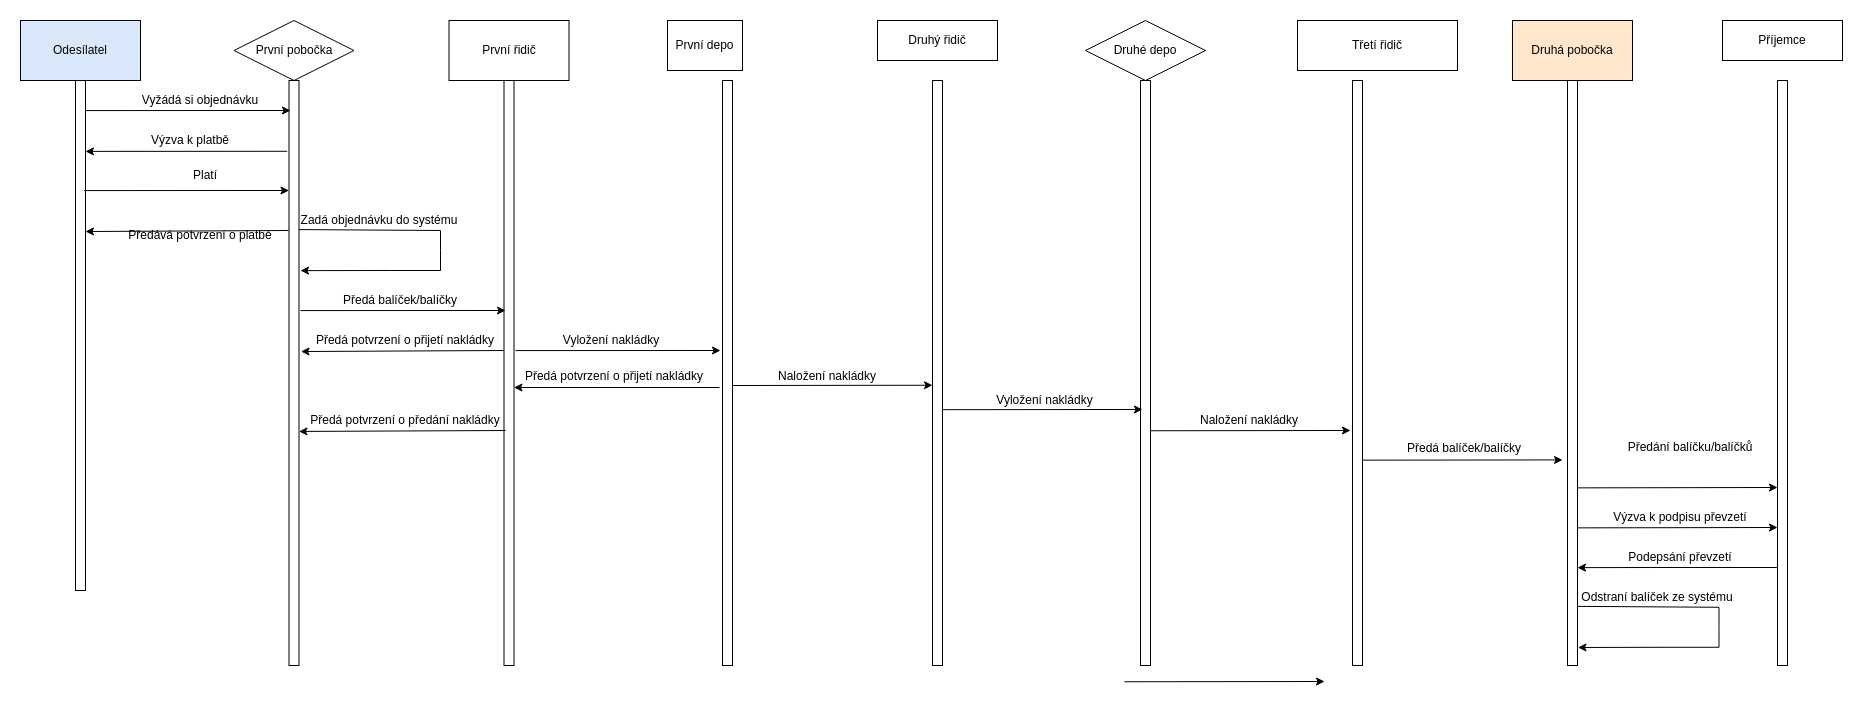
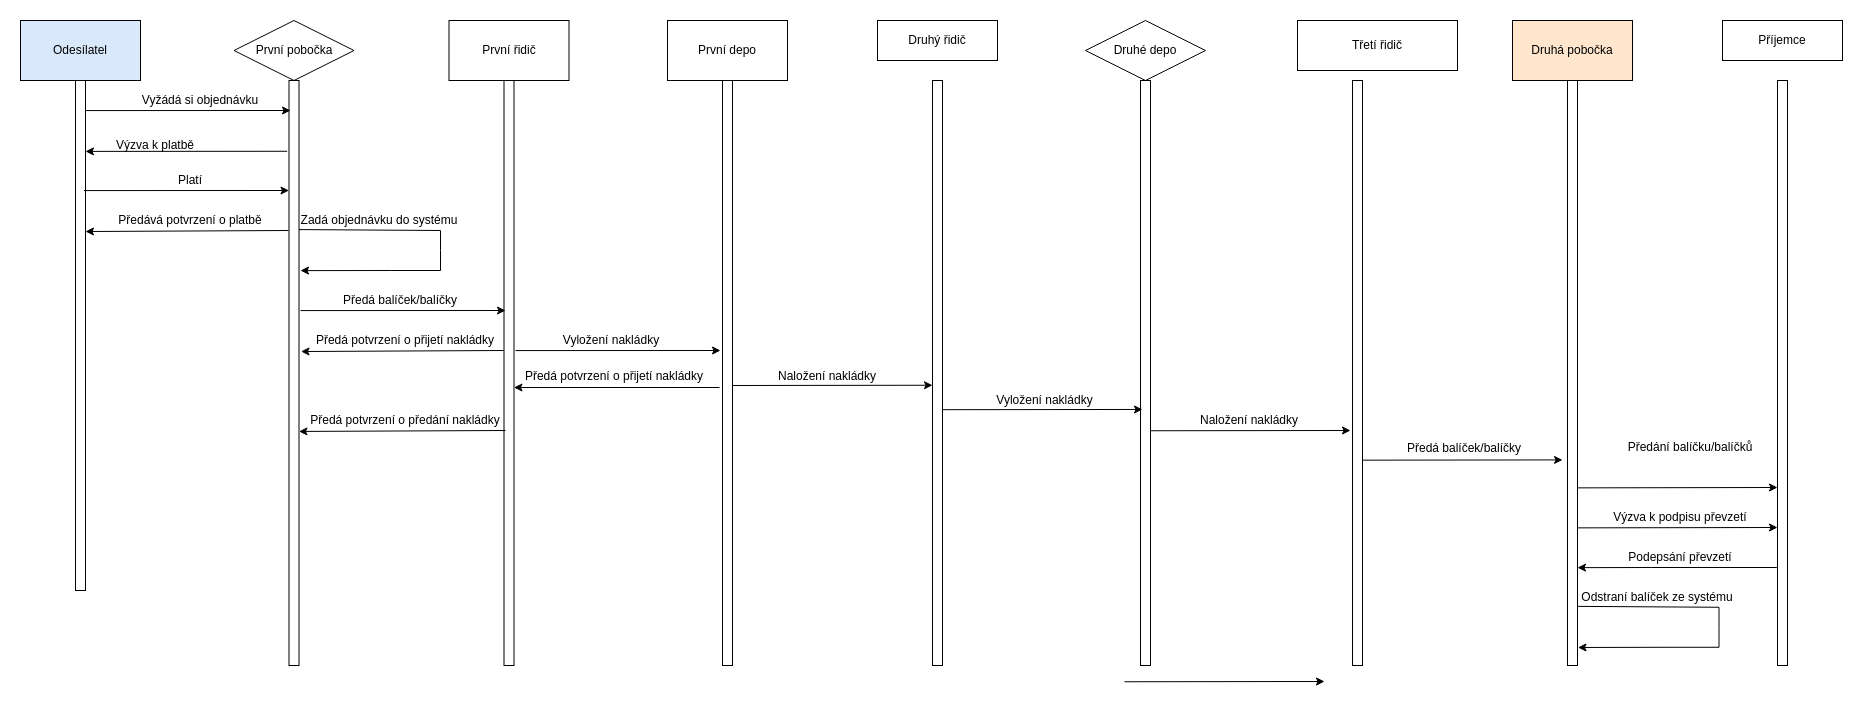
  <mxCell id="0" />
  <mxCell id="1" parent="0" />
  <mxCell id="2" value="Odesílatel" style="rounded=0;whiteSpace=wrap;html=1;fillColor=#dae8fc;" parent="1" vertex="1"><mxGeometry x="20" y="20" width="120" height="60" as="geometry" /></mxCell>
  <mxCell id="3" value="První pobočka" style="rhombus;whiteSpace=wrap;html=1;" parent="1" vertex="1"><mxGeometry x="233.5" y="20" width="120" height="60" as="geometry" /></mxCell>
  <mxCell id="4" value="První řidič" style="rounded=0;whiteSpace=wrap;html=1;" parent="1" vertex="1"><mxGeometry x="448.5" y="20" width="120" height="60" as="geometry" /></mxCell>
  <mxCell id="5" value="Příjemce" style="rounded=0;whiteSpace=wrap;html=1;" parent="1" vertex="1"><mxGeometry x="1722" y="20" width="120" height="40" as="geometry" /></mxCell>
  <mxCell id="6" value="" style="rounded=0;whiteSpace=wrap;html=1;" parent="1" vertex="1"><mxGeometry x="75" y="80" width="10" height="510" as="geometry" /></mxCell>
  <mxCell id="7" value="" style="rounded=0;whiteSpace=wrap;html=1;" parent="1" vertex="1"><mxGeometry x="288.5" y="80" width="10" height="585" as="geometry" /></mxCell>
  <mxCell id="8" value="" style="rounded=0;whiteSpace=wrap;html=1;" parent="1" vertex="1"><mxGeometry x="503.5" y="80" width="10" height="585" as="geometry" /></mxCell>
  <mxCell id="9" value="" style="rounded=0;whiteSpace=wrap;html=1;" parent="1" vertex="1"><mxGeometry x="1777" y="80" width="10" height="585" as="geometry" /></mxCell>
  <mxCell id="10" value="" style="endArrow=classic;html=1;rounded=0;exitX=1;exitY=0.059;exitDx=0;exitDy=0;exitPerimeter=0;" parent="1" source="6" edge="1"><mxGeometry width="50" height="50" relative="1" as="geometry"><mxPoint x="120" y="108" as="sourcePoint" /><mxPoint x="290" y="110" as="targetPoint" /></mxGeometry></mxCell>
  <mxCell id="11" value="Vyžádá si objednávku" style="text;html=1;strokeColor=none;fillColor=none;align=center;verticalAlign=middle;whiteSpace=wrap;rounded=0;" parent="1" vertex="1"><mxGeometry x="140" y="90" width="120" height="20" as="geometry" /></mxCell>
  <mxCell id="12" value="" style="endArrow=classic;html=1;rounded=0;exitX=1;exitY=0.059;exitDx=0;exitDy=0;exitPerimeter=0;" parent="1" edge="1"><mxGeometry width="50" height="50" relative="1" as="geometry"><mxPoint x="83.5" y="190.09" as="sourcePoint" /><mxPoint x="288.5" y="190" as="targetPoint" /></mxGeometry></mxCell>
  <mxCell id="13" value="Druhá pobočka" style="rounded=0;whiteSpace=wrap;html=1;fillColor=#ffe6cc;" parent="1" vertex="1"><mxGeometry x="1512" y="20" width="120" height="60" as="geometry" /></mxCell>
  <mxCell id="14" value="" style="endArrow=classic;html=1;rounded=0;exitX=-0.183;exitY=0.121;exitDx=0;exitDy=0;exitPerimeter=0;entryX=1;entryY=0.139;entryDx=0;entryDy=0;entryPerimeter=0;" parent="1" source="7" target="6" edge="1"><mxGeometry width="50" height="50" relative="1" as="geometry"><mxPoint x="260" y="160" as="sourcePoint" /><mxPoint x="100" y="152" as="targetPoint" /></mxGeometry></mxCell>
- <mxCell id="15" value="Výzva k platbě" style="text;html=1;strokeColor=none;fillColor=none;align=center;verticalAlign=middle;whiteSpace=wrap;rounded=0;" parent="1" vertex="1"><mxGeometry x="140" y="130" width="100" height="20" as="geometry" /></mxCell>
- <mxCell id="16" value="Platí" style="text;html=1;strokeColor=none;fillColor=none;align=center;verticalAlign=middle;whiteSpace=wrap;rounded=0;" parent="1" vertex="1"><mxGeometry x="155" y="165" width="100" height="20" as="geometry" /></mxCell>
+ <mxCell id="15" value="Výzva k platbě" style="text;html=1;strokeColor=none;fillColor=none;align=center;verticalAlign=middle;whiteSpace=wrap;rounded=0;" parent="1" vertex="1"><mxGeometry x="105" y="135" width="100" height="20" as="geometry" /></mxCell>
+ <mxCell id="16" value="Platí" style="text;html=1;strokeColor=none;fillColor=none;align=center;verticalAlign=middle;whiteSpace=wrap;rounded=0;" parent="1" vertex="1"><mxGeometry x="140" y="170" width="100" height="20" as="geometry" /></mxCell>
  <mxCell id="17" value="" style="endArrow=classic;html=1;rounded=0;exitX=-0.05;exitY=0.137;exitDx=0;exitDy=0;exitPerimeter=0;entryX=1;entryY=0.139;entryDx=0;entryDy=0;entryPerimeter=0;" parent="1" edge="1"><mxGeometry width="50" height="50" relative="1" as="geometry"><mxPoint x="288" y="230" as="sourcePoint" /><mxPoint x="85" y="231.02" as="targetPoint" /></mxGeometry></mxCell>
- <mxCell id="18" value="Předává potvrzení o platbě" style="text;html=1;strokeColor=none;fillColor=none;align=center;verticalAlign=middle;whiteSpace=wrap;rounded=0;" parent="1" vertex="1"><mxGeometry x="120" y="225" width="160" height="20" as="geometry" /></mxCell>
+ <mxCell id="18" value="Předává potvrzení o platbě" style="text;html=1;strokeColor=none;fillColor=none;align=center;verticalAlign=middle;whiteSpace=wrap;rounded=0;" parent="1" vertex="1"><mxGeometry x="110" y="210" width="160" height="20" as="geometry" /></mxCell>
  <mxCell id="19" value="" style="endArrow=classic;html=1;rounded=0;exitX=1;exitY=0.059;exitDx=0;exitDy=0;exitPerimeter=0;entryX=1.15;entryY=0.325;entryDx=0;entryDy=0;entryPerimeter=0;" parent="1" target="7" edge="1"><mxGeometry width="50" height="50" relative="1" as="geometry"><mxPoint x="298.5" y="229.09" as="sourcePoint" /><mxPoint x="340" y="270" as="targetPoint" /><Array as="points"><mxPoint x="440" y="230" /><mxPoint x="440" y="250" /><mxPoint x="440" y="270" /><mxPoint x="390" y="270" /></Array></mxGeometry></mxCell>
  <mxCell id="20" value="Zadá objednávku do systému" style="text;html=1;strokeColor=none;fillColor=none;align=center;verticalAlign=middle;whiteSpace=wrap;rounded=0;" parent="1" vertex="1"><mxGeometry x="298.5" y="210" width="160" height="20" as="geometry" /></mxCell>
  <mxCell id="21" value="" style="endArrow=classic;html=1;rounded=0;exitX=1;exitY=0.059;exitDx=0;exitDy=0;exitPerimeter=0;" parent="1" edge="1"><mxGeometry width="50" height="50" relative="1" as="geometry"><mxPoint x="300" y="310.09" as="sourcePoint" /><mxPoint x="505" y="310" as="targetPoint" /></mxGeometry></mxCell>
  <mxCell id="22" value="Předá balíček/balíčky" style="text;html=1;strokeColor=none;fillColor=none;align=center;verticalAlign=middle;whiteSpace=wrap;rounded=0;" parent="1" vertex="1"><mxGeometry x="330" y="290" width="140" height="20" as="geometry" /></mxCell>
  <mxCell id="23" value="" style="endArrow=classic;html=1;rounded=0;exitX=-0.05;exitY=0.137;exitDx=0;exitDy=0;exitPerimeter=0;entryX=1;entryY=0.139;entryDx=0;entryDy=0;entryPerimeter=0;" parent="1" edge="1"><mxGeometry width="50" height="50" relative="1" as="geometry"><mxPoint x="503.5" y="350" as="sourcePoint" /><mxPoint x="300.5" y="351.02" as="targetPoint" /></mxGeometry></mxCell>
  <mxCell id="24" value="Předá potvrzení o přijetí nakládky" style="text;html=1;strokeColor=none;fillColor=none;align=center;verticalAlign=middle;whiteSpace=wrap;rounded=0;" parent="1" vertex="1"><mxGeometry x="310" y="330" width="190" height="20" as="geometry" /></mxCell>
  <mxCell id="25" value="" style="rounded=0;whiteSpace=wrap;html=1;" parent="1" vertex="1"><mxGeometry x="1567" y="80" width="10" height="585" as="geometry" /></mxCell>
  <mxCell id="26" value="Vyložení nakládky" style="text;html=1;strokeColor=none;fillColor=none;align=center;verticalAlign=middle;whiteSpace=wrap;rounded=0;" parent="1" vertex="1"><mxGeometry x="516" y="330" width="190" height="20" as="geometry" /></mxCell>
  <mxCell id="27" value="Předá potvrzení o přijetí nakládky" style="text;html=1;strokeColor=none;fillColor=none;align=center;verticalAlign=middle;whiteSpace=wrap;rounded=0;" parent="1" vertex="1"><mxGeometry x="519" y="366" width="190" height="20" as="geometry" /></mxCell>
  <mxCell id="28" value="" style="endArrow=classic;html=1;rounded=0;exitX=1;exitY=0.059;exitDx=0;exitDy=0;exitPerimeter=0;entryX=1.05;entryY=0.373;entryDx=0;entryDy=0;entryPerimeter=0;" parent="1" edge="1"><mxGeometry width="50" height="50" relative="1" as="geometry"><mxPoint x="1577" y="605.86" as="sourcePoint" /><mxPoint x="1577.5" y="647" as="targetPoint" /><Array as="points"><mxPoint x="1718.5" y="606.77" /><mxPoint x="1718.5" y="626.77" /><mxPoint x="1718.5" y="646.77" /><mxPoint x="1668.5" y="646.77" /></Array></mxGeometry></mxCell>
  <mxCell id="29" value="" style="endArrow=classic;html=1;rounded=0;entryX=1;entryY=0.139;entryDx=0;entryDy=0;entryPerimeter=0;exitX=1;exitY=1;exitDx=0;exitDy=0;" parent="1" source="30" edge="1"><mxGeometry width="50" height="50" relative="1" as="geometry"><mxPoint x="480" y="440" as="sourcePoint" /><mxPoint x="298.5" y="430.94" as="targetPoint" /></mxGeometry></mxCell>
  <mxCell id="30" value="Předá potvrzení o předání nakládky" style="text;html=1;strokeColor=none;fillColor=none;align=center;verticalAlign=middle;whiteSpace=wrap;rounded=0;" parent="1" vertex="1"><mxGeometry x="305" y="410" width="200" height="20" as="geometry" /></mxCell>
  <mxCell id="31" value="Odstraní balíček ze systému" style="text;html=1;strokeColor=none;fillColor=none;align=center;verticalAlign=middle;whiteSpace=wrap;rounded=0;" parent="1" vertex="1"><mxGeometry x="1577" y="587" width="160" height="20" as="geometry" /></mxCell>
  <mxCell id="32" value="" style="endArrow=classic;html=1;rounded=0;exitX=0.99;exitY=0.687;exitDx=0;exitDy=0;exitPerimeter=0;" parent="1" edge="1"><mxGeometry width="50" height="50" relative="1" as="geometry"><mxPoint x="1576.9" y="487.37" as="sourcePoint" /><mxPoint x="1777" y="487" as="targetPoint" /></mxGeometry></mxCell>
  <mxCell id="33" value="Předání balíčku/balíčků" style="text;html=1;strokeColor=none;fillColor=none;align=center;verticalAlign=middle;whiteSpace=wrap;rounded=0;" parent="1" vertex="1"><mxGeometry x="1619.5" y="437" width="140" height="20" as="geometry" /></mxCell>
  <mxCell id="34" value="Podepsání převzetí" style="text;html=1;strokeColor=none;fillColor=none;align=center;verticalAlign=middle;whiteSpace=wrap;rounded=0;" parent="1" vertex="1"><mxGeometry x="1594.5" y="547" width="170" height="20" as="geometry" /></mxCell>
  <mxCell id="35" value="" style="endArrow=classic;html=1;rounded=0;exitX=-0.05;exitY=0.137;exitDx=0;exitDy=0;exitPerimeter=0;entryX=1.067;entryY=0.765;entryDx=0;entryDy=0;entryPerimeter=0;" parent="1" edge="1"><mxGeometry width="50" height="50" relative="1" as="geometry"><mxPoint x="1776.33" y="567" as="sourcePoint" /><mxPoint x="1577" y="567.15" as="targetPoint" /><Array as="points"><mxPoint x="1651.33" y="567" /></Array></mxGeometry></mxCell>
  <mxCell id="36" value="" style="endArrow=classic;html=1;rounded=0;exitX=0.99;exitY=0.687;exitDx=0;exitDy=0;exitPerimeter=0;" parent="1" edge="1"><mxGeometry width="50" height="50" relative="1" as="geometry"><mxPoint x="1576.9" y="527.37" as="sourcePoint" /><mxPoint x="1777" y="527" as="targetPoint" /></mxGeometry></mxCell>
  <mxCell id="37" value="Výzva k podpisu převzetí" style="text;html=1;strokeColor=none;fillColor=none;align=center;verticalAlign=middle;whiteSpace=wrap;rounded=0;" parent="1" vertex="1"><mxGeometry x="1594.5" y="507" width="170" height="20" as="geometry" /></mxCell>
  <mxCell id="38" value="Druhý řidič" style="rounded=0;whiteSpace=wrap;html=1;" vertex="1" parent="1"><mxGeometry x="877" y="20" width="120" height="40" as="geometry" /></mxCell>
  <mxCell id="39" value="" style="rounded=0;whiteSpace=wrap;html=1;" vertex="1" parent="1"><mxGeometry x="932" y="80" width="10" height="585" as="geometry" /></mxCell>
- <mxCell id="40" value="První depo" style="rounded=0;whiteSpace=wrap;html=1;" vertex="1" parent="1"><mxGeometry x="667" y="20" width="75" height="50" as="geometry" /></mxCell>
+ <mxCell id="40" value="První depo" style="rounded=0;whiteSpace=wrap;html=1;" vertex="1" parent="1"><mxGeometry x="667" y="20" width="120" height="60" as="geometry" /></mxCell>
  <mxCell id="41" value="" style="rounded=0;whiteSpace=wrap;html=1;" vertex="1" parent="1"><mxGeometry x="722" y="80" width="10" height="585" as="geometry" /></mxCell>
  <mxCell id="42" value="Druhé depo" style="rhombus;whiteSpace=wrap;html=1;" vertex="1" parent="1"><mxGeometry x="1085" y="20" width="120" height="60" as="geometry" /></mxCell>
  <mxCell id="43" value="" style="rounded=0;whiteSpace=wrap;html=1;" vertex="1" parent="1"><mxGeometry x="1140" y="80" width="10" height="585" as="geometry" /></mxCell>
  <mxCell id="44" value="" style="endArrow=classic;html=1;rounded=0;exitX=1;exitY=0.059;exitDx=0;exitDy=0;exitPerimeter=0;" edge="1" parent="1"><mxGeometry width="50" height="50" relative="1" as="geometry"><mxPoint x="515" y="350.09" as="sourcePoint" /><mxPoint x="720" y="350" as="targetPoint" /></mxGeometry></mxCell>
  <mxCell id="45" value="" style="endArrow=classic;html=1;rounded=0;entryX=1;entryY=0.139;entryDx=0;entryDy=0;entryPerimeter=0;" edge="1" parent="1"><mxGeometry width="50" height="50" relative="1" as="geometry"><mxPoint x="719" y="387" as="sourcePoint" /><mxPoint x="513.5" y="387.02" as="targetPoint" /></mxGeometry></mxCell>
  <mxCell id="46" value="" style="endArrow=classic;html=1;rounded=0;" edge="1" parent="1"><mxGeometry width="50" height="50" relative="1" as="geometry"><mxPoint x="732" y="385" as="sourcePoint" /><mxPoint x="932" y="384.75" as="targetPoint" /></mxGeometry></mxCell>
  <mxCell id="47" value="Naložení nakládky" style="text;html=1;strokeColor=none;fillColor=none;align=center;verticalAlign=middle;whiteSpace=wrap;rounded=0;" vertex="1" parent="1"><mxGeometry x="732" y="366" width="190" height="20" as="geometry" /></mxCell>
  <mxCell id="48" value="" style="endArrow=classic;html=1;rounded=0;" edge="1" parent="1"><mxGeometry width="50" height="50" relative="1" as="geometry"><mxPoint x="942" y="409.2" as="sourcePoint" /><mxPoint x="1142" y="408.95" as="targetPoint" /></mxGeometry></mxCell>
  <mxCell id="49" value="Vyložení nakládky" style="text;html=1;strokeColor=none;fillColor=none;align=center;verticalAlign=middle;whiteSpace=wrap;rounded=0;" vertex="1" parent="1"><mxGeometry x="987" y="390" width="115" height="20" as="geometry" /></mxCell>
  <mxCell id="50" value="Třetí řidič" style="rounded=0;whiteSpace=wrap;html=1;" vertex="1" parent="1"><mxGeometry x="1297" y="20" width="160" height="50" as="geometry" /></mxCell>
  <mxCell id="51" value="" style="rounded=0;whiteSpace=wrap;html=1;" vertex="1" parent="1"><mxGeometry x="1352" y="80" width="10" height="585" as="geometry" /></mxCell>
  <mxCell id="52" value="" style="endArrow=classic;html=1;rounded=0;" edge="1" parent="1"><mxGeometry width="50" height="50" relative="1" as="geometry"><mxPoint x="1150" y="430.25" as="sourcePoint" /><mxPoint x="1350" y="430" as="targetPoint" /></mxGeometry></mxCell>
  <mxCell id="53" value="Naložení nakládky" style="text;html=1;strokeColor=none;fillColor=none;align=center;verticalAlign=middle;whiteSpace=wrap;rounded=0;" vertex="1" parent="1"><mxGeometry x="1154" y="410" width="190" height="20" as="geometry" /></mxCell>
  <mxCell id="54" value="" style="endArrow=classic;html=1;rounded=0;" edge="1" parent="1"><mxGeometry width="50" height="50" relative="1" as="geometry"><mxPoint x="1124" y="681.25" as="sourcePoint" /><mxPoint x="1324" y="681" as="targetPoint" /></mxGeometry></mxCell>
  <mxCell id="55" value="" style="endArrow=classic;html=1;rounded=0;" edge="1" parent="1"><mxGeometry width="50" height="50" relative="1" as="geometry"><mxPoint x="1362" y="459.66" as="sourcePoint" /><mxPoint x="1562" y="459.41" as="targetPoint" /></mxGeometry></mxCell>
  <mxCell id="56" value="Předá balíček/balíčky" style="text;html=1;strokeColor=none;fillColor=none;align=center;verticalAlign=middle;whiteSpace=wrap;rounded=0;" vertex="1" parent="1"><mxGeometry x="1369" y="438" width="190" height="20" as="geometry" /></mxCell>
